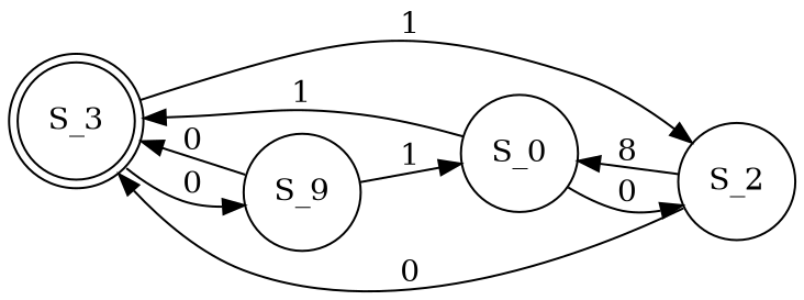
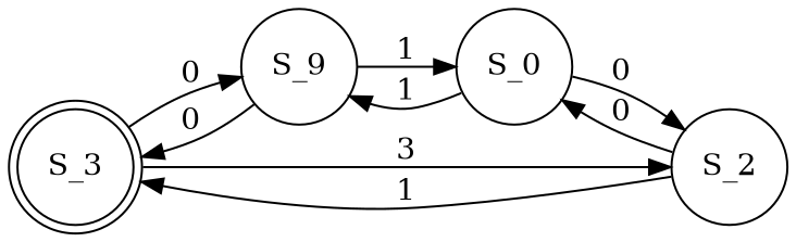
  digraph {
    rankdir=LR
    node [shape=circle]
    S_3 [shape=doublecircle]
    n2 [label=S_9]
    S_2
    S_0
    S_3 -> n2 [label=0]
-   S_3 -> S_2 [label=1]
+   S_3 -> S_2 [label=3]
    n2 -> S_3 [label=0]
    n2 -> S_0 [label=1]
-   S_2 -> S_3 [label=0]
-   S_2 -> S_0 [label=8]
-   S_0 -> S_3 [label=1]
+   S_2 -> S_3 [label=1]
+   S_2 -> S_0 [label=0]
+   S_0 -> n2 [label=1]
    S_0 -> S_2 [label=0]
  }
